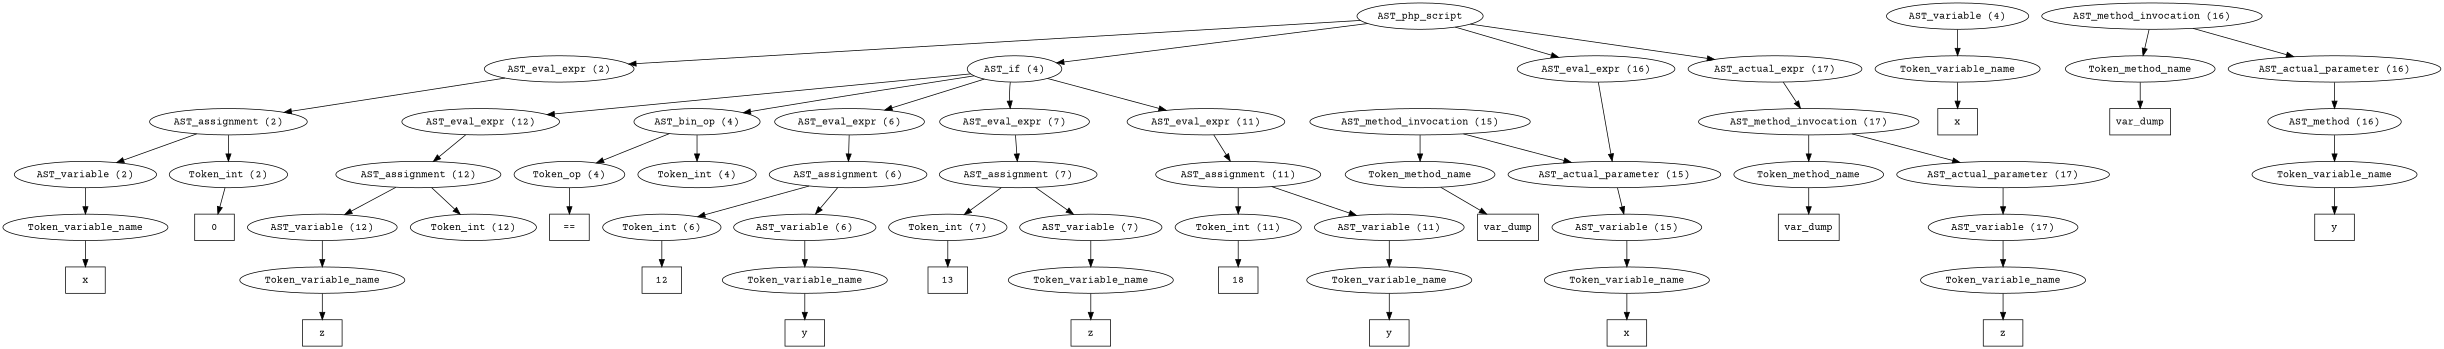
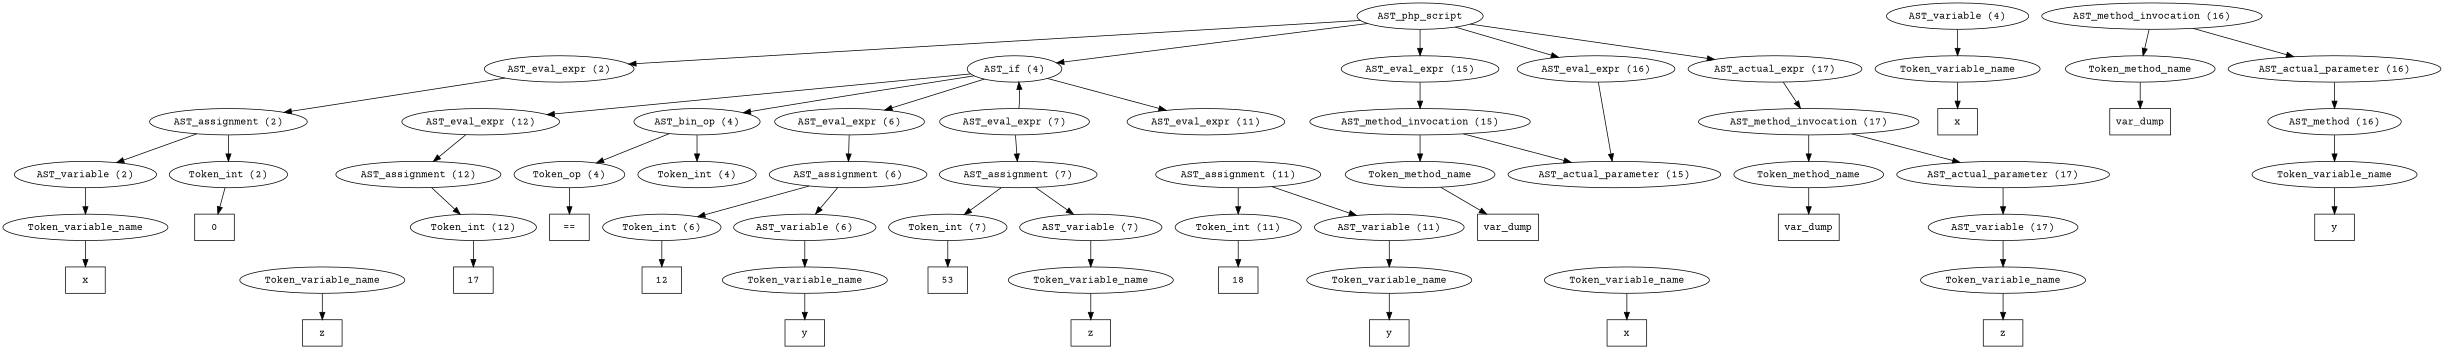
  digraph {
    fontname="Courier Prime"
    node [fontname="Courier Prime"]
    edge [fontname="Courier Prime"]
    n1 [label=AST_php_script]
    n2 [label="AST_eval_expr (2)"]
    n3 [label="AST_if (4)"]
+   n4 [label="AST_eval_expr (15)"]
    n5 [label="AST_eval_expr (16)"]
    n6 [label="AST_actual_expr (17)"]
    n7 [label="AST_assignment (2)"]
    n8 [label="AST_bin_op (4)"]
    n9 [label="AST_eval_expr (6)"]
    n10 [label="AST_eval_expr (7)"]
    n11 [label="AST_eval_expr (11)"]
    n12 [label="AST_eval_expr (12)"]
    n13 [label="AST_method_invocation (15)"]
    n14 [label="AST_actual_parameter (15)"]
    n15 [label="AST_method_invocation (17)"]
    n16 [label="AST_variable (2)"]
    n17 [label="Token_int (2)"]
    n18 [label=Token_variable_name]
    n19 [label=0 shape=box]
    n20 [label=x shape=box]
    n21 [label="Token_op (4)"]
    n22 [label="Token_int (4)"]
    n23 [label="AST_assignment (6)"]
    n24 [label="AST_assignment (7)"]
    n25 [label="AST_assignment (11)"]
    n26 [label="AST_assignment (12)"]
    n27 [label="AST_variable (4)"]
    n28 [label=Token_variable_name]
    n29 [label="==" shape=box]
    n30 [label=x shape=box]
    n31 [label="AST_variable (6)"]
    n32 [label="Token_int (6)"]
    n33 [label=Token_variable_name]
    n34 [label=12 shape=box]
    n35 [label=y shape=box]
    n36 [label="AST_variable (7)"]
    n37 [label="Token_int (7)"]
    n38 [label=Token_variable_name]
-   n39 [label=13 shape=box]
+   n39 [label=53 shape=box]
    n40 [label=z shape=box]
    n41 [label="AST_variable (11)"]
    n42 [label="Token_int (11)"]
    n43 [label=Token_variable_name]
    n44 [label=18 shape=box]
    n45 [label=y shape=box]
-   n46 [label="AST_variable (12)"]
    n47 [label="Token_int (12)"]
    n48 [label=Token_variable_name]
+   n49 [label=17 shape=box]
    n50 [label=z shape=box]
    n51 [label=Token_method_name]
    n52 [label=var_dump shape=box]
-   n53 [label="AST_variable (15)"]
    n54 [label=Token_variable_name]
    n55 [label=x shape=box]
    n56 [label="AST_method_invocation (16)"]
    n57 [label=Token_method_name]
    n58 [label="AST_actual_parameter (16)"]
    n59 [label=var_dump shape=box]
    n60 [label="AST_method (16)"]
    n61 [label=Token_variable_name]
    n62 [label=y shape=box]
    n63 [label=Token_method_name]
    n64 [label="AST_actual_parameter (17)"]
    n65 [label=var_dump shape=box]
    n66 [label="AST_variable (17)"]
    n67 [label=Token_variable_name]
    n68 [label=z shape=box]
    n1 -> n2
    n1 -> n3
+   n1 -> n4
    n1 -> n5
    n1 -> n6
    n2 -> n7
    n3 -> n8
    n3 -> n9
-   n3 -> n10
+   n10 -> n3
    n3 -> n11
    n3 -> n12
+   n4 -> n13
    n5 -> n14
    n6 -> n15
    n7 -> n16
    n7 -> n17
    n8 -> n21
    n8 -> n22
    n9 -> n23
    n10 -> n24
-   n11 -> n25
    n12 -> n26
    n13 -> n14
    n13 -> n51
-   n14 -> n53
    n15 -> n63
    n15 -> n64
    n16 -> n18
    n17 -> n19
    n18 -> n20
    n21 -> n29
    n23 -> n31
    n23 -> n32
    n24 -> n36
    n24 -> n37
    n25 -> n41
    n25 -> n42
-   n26 -> n46
    n26 -> n47
    n27 -> n28
    n28 -> n30
    n31 -> n33
    n32 -> n34
    n33 -> n35
    n36 -> n38
    n37 -> n39
    n38 -> n40
    n41 -> n43
    n42 -> n44
    n43 -> n45
-   n46 -> n48
+   n47 -> n49
    n48 -> n50
    n51 -> n52
-   n53 -> n54
    n54 -> n55
    n56 -> n57
    n56 -> n58
    n57 -> n59
    n58 -> n60
    n60 -> n61
    n61 -> n62
    n63 -> n65
    n64 -> n66
    n66 -> n67
    n67 -> n68
  }
